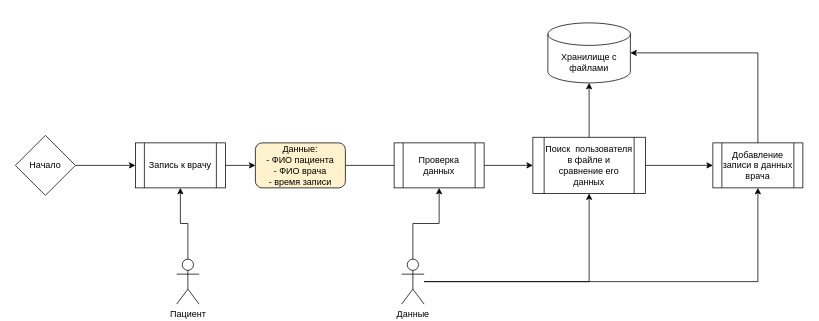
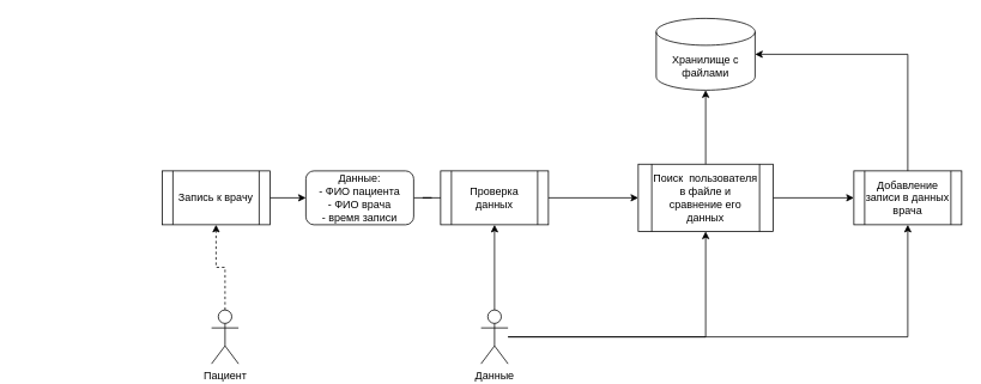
  <mxCell id="0" />
  <mxCell id="1" parent="0" />
  <mxCell id="2" style="edgeStyle=orthogonalEdgeStyle;rounded=0;orthogonalLoop=1;jettySize=auto;html=1;exitX=1;exitY=0.5;exitDx=0;exitDy=0;entryX=0;entryY=0.5;entryDx=0;entryDy=0;" edge="1" parent="1" source="15" target="21"><mxGeometry relative="1" as="geometry"><mxPoint x="350" y="40" as="sourcePoint" /><mxPoint x="250" y="220" as="targetPoint" /></mxGeometry></mxCell>
  <mxCell id="3" style="edgeStyle=orthogonalEdgeStyle;rounded=0;orthogonalLoop=1;jettySize=auto;html=1;entryX=0;entryY=0.5;entryDx=0;entryDy=0;" edge="1" parent="1" source="4" target="12"><mxGeometry relative="1" as="geometry" /></mxCell>
- <mxCell id="4" value="Проверка данных" style="shape=process;whiteSpace=wrap;html=1;backgroundOutline=1;" vertex="1" parent="1"><mxGeometry x="525" y="190" width="120" height="60" as="geometry" /></mxCell>
- <mxCell id="5" style="edgeStyle=orthogonalEdgeStyle;rounded=0;orthogonalLoop=1;jettySize=auto;html=1;entryX=0.5;entryY=1;entryDx=0;entryDy=0;" edge="1" parent="1" source="6" target="15"><mxGeometry relative="1" as="geometry"><mxPoint x="210" y="40" as="targetPoint" /></mxGeometry></mxCell>
+ <mxCell id="4" value="Проверка данных" style="shape=process;whiteSpace=wrap;html=1;backgroundOutline=1;" vertex="1" parent="1"><mxGeometry x="490" y="190" width="120" height="60" as="geometry" /></mxCell>
+ <mxCell id="5" style="edgeStyle=orthogonalEdgeStyle;rounded=0;orthogonalLoop=1;jettySize=auto;html=1;entryX=0.5;entryY=1;entryDx=0;entryDy=0;dashed=1;" edge="1" parent="1" source="6" target="15"><mxGeometry relative="1" as="geometry"><mxPoint x="210" y="40" as="targetPoint" /></mxGeometry></mxCell>
  <mxCell id="6" value="Пациент" style="shape=umlActor;verticalLabelPosition=bottom;verticalAlign=top;html=1;outlineConnect=0;" vertex="1" parent="1"><mxGeometry x="235" y="345" width="30" height="60" as="geometry" /></mxCell>
  <mxCell id="7" style="edgeStyle=orthogonalEdgeStyle;rounded=0;orthogonalLoop=1;jettySize=auto;html=1;entryX=0.5;entryY=1;entryDx=0;entryDy=0;" edge="1" parent="1" source="10" target="4"><mxGeometry relative="1" as="geometry" /></mxCell>
  <mxCell id="8" style="edgeStyle=orthogonalEdgeStyle;rounded=0;orthogonalLoop=1;jettySize=auto;html=1;" edge="1" parent="1" source="10" target="12"><mxGeometry relative="1" as="geometry" /></mxCell>
  <mxCell id="9" style="edgeStyle=orthogonalEdgeStyle;rounded=0;orthogonalLoop=1;jettySize=auto;html=1;entryX=0.5;entryY=1;entryDx=0;entryDy=0;" edge="1" parent="1" source="10" target="16"><mxGeometry relative="1" as="geometry" /></mxCell>
  <mxCell id="10" value="&lt;span style=&quot;text-wrap-mode: wrap;&quot;&gt;Данные ресепшена&lt;/span&gt;" style="shape=umlActor;verticalLabelPosition=bottom;verticalAlign=top;html=1;outlineConnect=0;" vertex="1" parent="1"><mxGeometry x="535" y="345" width="30" height="60" as="geometry" /></mxCell>
  <mxCell id="11" style="edgeStyle=orthogonalEdgeStyle;rounded=0;orthogonalLoop=1;jettySize=auto;html=1;entryX=0;entryY=0.5;entryDx=0;entryDy=0;" edge="1" parent="1" source="12" target="16"><mxGeometry relative="1" as="geometry" /></mxCell>
  <mxCell id="12" value="Поиск&amp;nbsp; пользователя в файле и сравнение его данных" style="shape=process;whiteSpace=wrap;html=1;backgroundOutline=1;" vertex="1" parent="1"><mxGeometry x="710" y="182.5" width="150" height="75" as="geometry" /></mxCell>
- <mxCell id="13" value="Хранилище с файлами" style="shape=cylinder3;whiteSpace=wrap;html=1;boundedLbl=1;backgroundOutline=1;size=15;" vertex="1" parent="1"><mxGeometry x="730" y="30" width="110" height="80" as="geometry" /></mxCell>
+ <mxCell id="13" value="Хранилище с файлами" style="shape=cylinder3;whiteSpace=wrap;html=1;boundedLbl=1;backgroundOutline=1;size=15;" vertex="1" parent="1"><mxGeometry x="730" y="20" width="110" height="80" as="geometry" /></mxCell>
  <mxCell id="14" style="edgeStyle=orthogonalEdgeStyle;rounded=0;orthogonalLoop=1;jettySize=auto;html=1;" edge="1" parent="1" source="12" target="13"><mxGeometry relative="1" as="geometry" /></mxCell>
  <mxCell id="15" value="Запись к врачу" style="shape=process;whiteSpace=wrap;html=1;backgroundOutline=1;" vertex="1" parent="1"><mxGeometry x="180" y="190" width="120" height="60" as="geometry" /></mxCell>
  <mxCell id="16" value="Добавление записи в данных врача" style="shape=process;whiteSpace=wrap;html=1;backgroundOutline=1;" vertex="1" parent="1"><mxGeometry x="950" y="190" width="120" height="60" as="geometry" /></mxCell>
  <mxCell id="17" style="edgeStyle=orthogonalEdgeStyle;rounded=0;orthogonalLoop=1;jettySize=auto;html=1;entryX=1;entryY=0.5;entryDx=0;entryDy=0;entryPerimeter=0;exitX=0.5;exitY=0;exitDx=0;exitDy=0;" edge="1" parent="1" source="16" target="13"><mxGeometry relative="1" as="geometry" /></mxCell>
- <mxCell id="18" style="edgeStyle=orthogonalEdgeStyle;rounded=0;orthogonalLoop=1;jettySize=auto;html=1;entryX=0;entryY=0.5;entryDx=0;entryDy=0;" edge="1" parent="1" source="19" target="15"><mxGeometry relative="1" as="geometry" /></mxCell>
- <mxCell id="19" value="Начало" style="rhombus;whiteSpace=wrap;html=1;" vertex="1" parent="1"><mxGeometry x="20" y="180" width="80" height="80" as="geometry" /></mxCell>
  <mxCell id="20" value="" style="edgeStyle=orthogonalEdgeStyle;rounded=0;orthogonalLoop=1;jettySize=auto;html=1;endArrow=none;" edge="1" parent="1" source="21" target="4"><mxGeometry relative="1" as="geometry" /></mxCell>
- <mxCell id="21" value="Данные:&lt;br&gt;- ФИО пациента&lt;br&gt;- ФИО врача&lt;br&gt;- время записи" style="rounded=1;whiteSpace=wrap;html=1;fillColor=#fff2cc;" vertex="1" parent="1"><mxGeometry x="340" y="190" width="120" height="60" as="geometry" /></mxCell>
+ <mxCell id="21" value="Данные:&lt;br&gt;- ФИО пациента&lt;br&gt;- ФИО врача&lt;br&gt;- время записи" style="rounded=1;whiteSpace=wrap;html=1;" vertex="1" parent="1"><mxGeometry x="340" y="190" width="120" height="60" as="geometry" /></mxCell>
